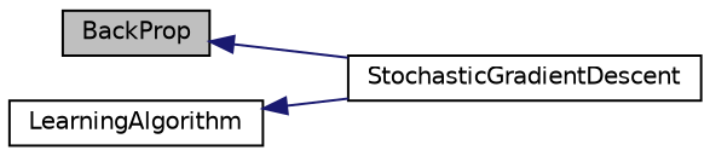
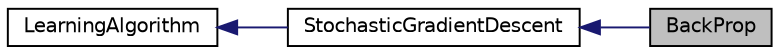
  digraph {
    rankdir=LR
    node [color=black fillcolor=white fontname=Helvetica fontsize=10 shape=record style=filled]
    edge [color=midnightblue dir=back fontname=Helvetica fontsize=10 labelfontname=Helvetica labelfontsize=10 style=solid]
    n1 [fillcolor=grey75 fontcolor=black height=0.2 label=BackProp width=0.4]
    n2 [height=0.2 label=StochasticGradientDescent width=0.4]
    n3 [height=0.2 label=LearningAlgorithm width=0.4]
-   n1 -> n2
+   n2 -> n1
    n3 -> n2
  }
